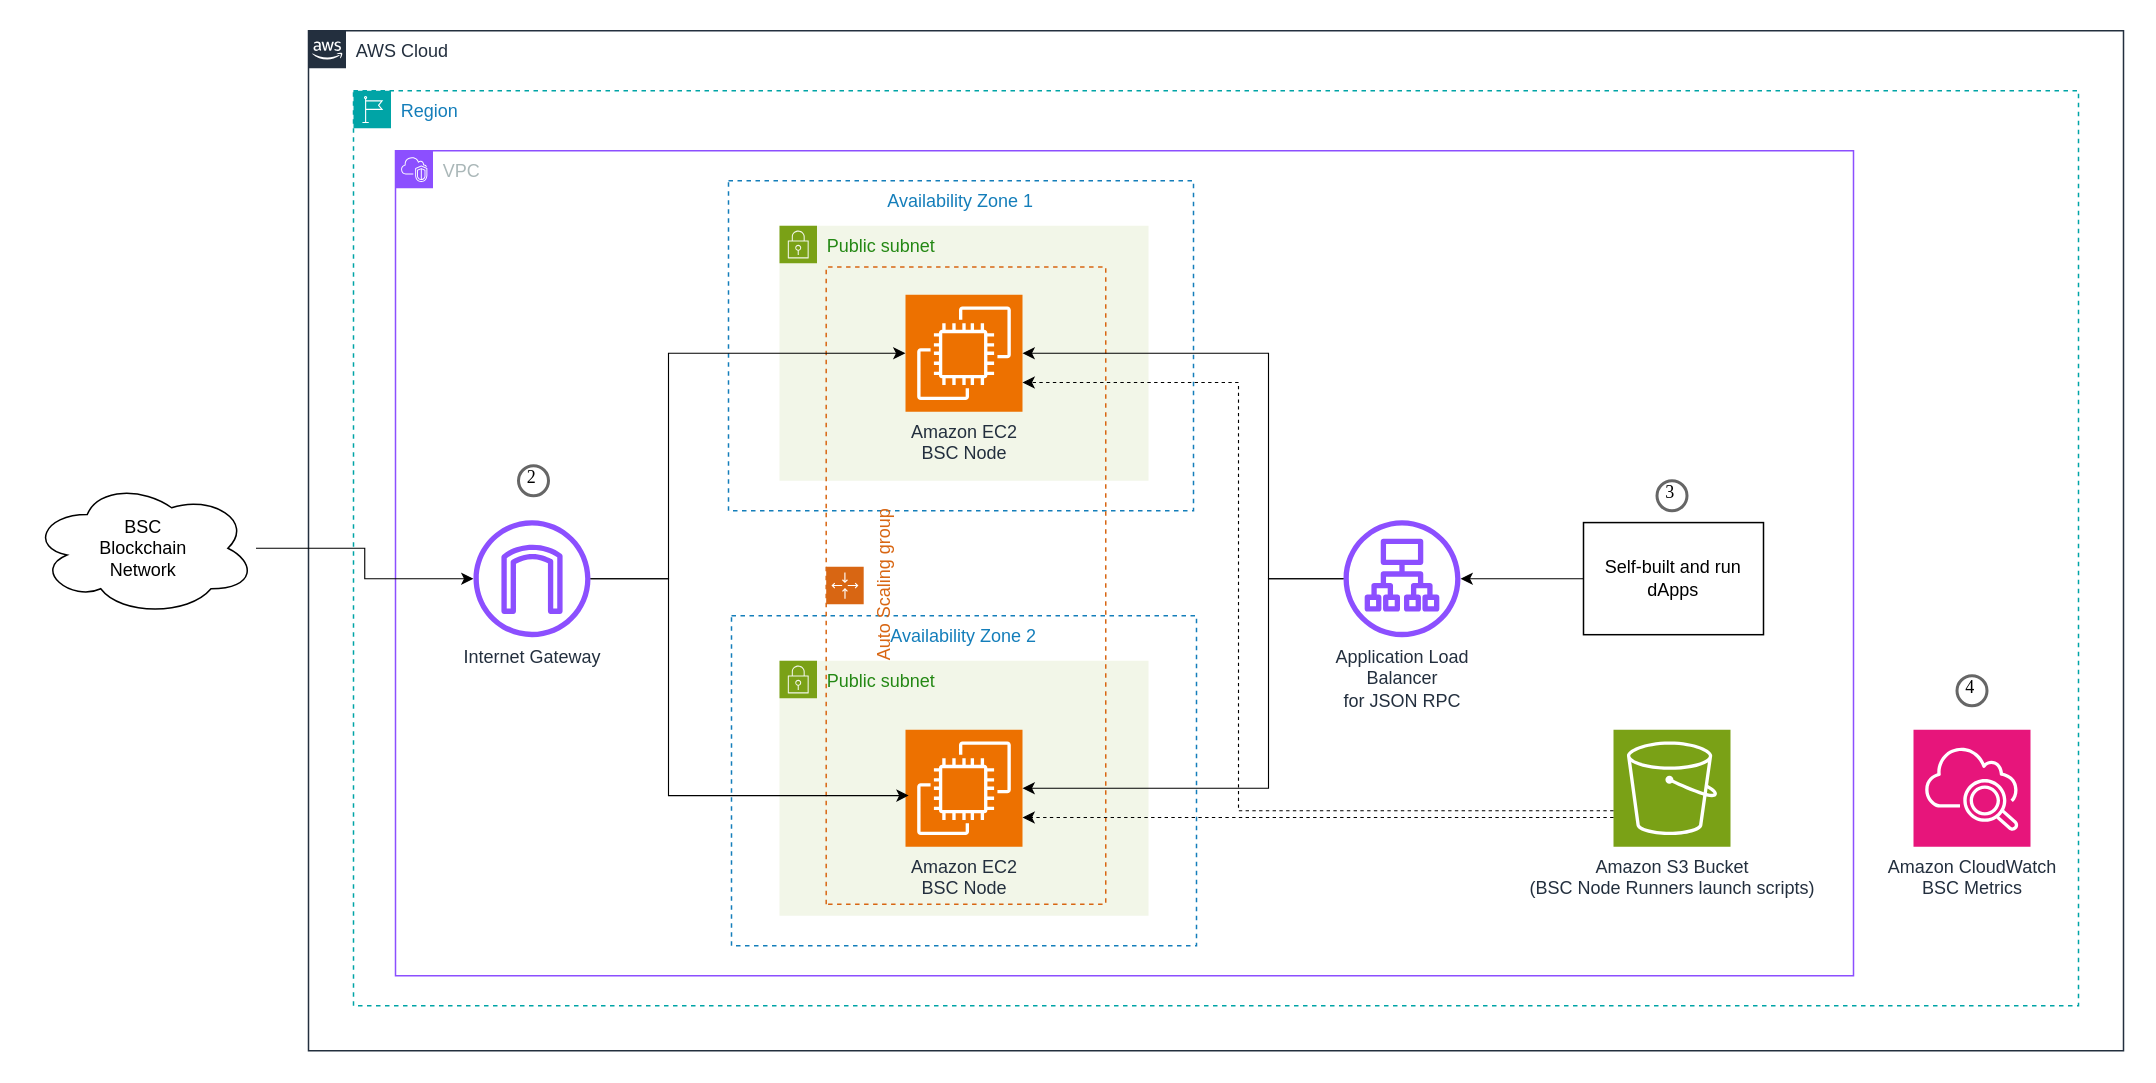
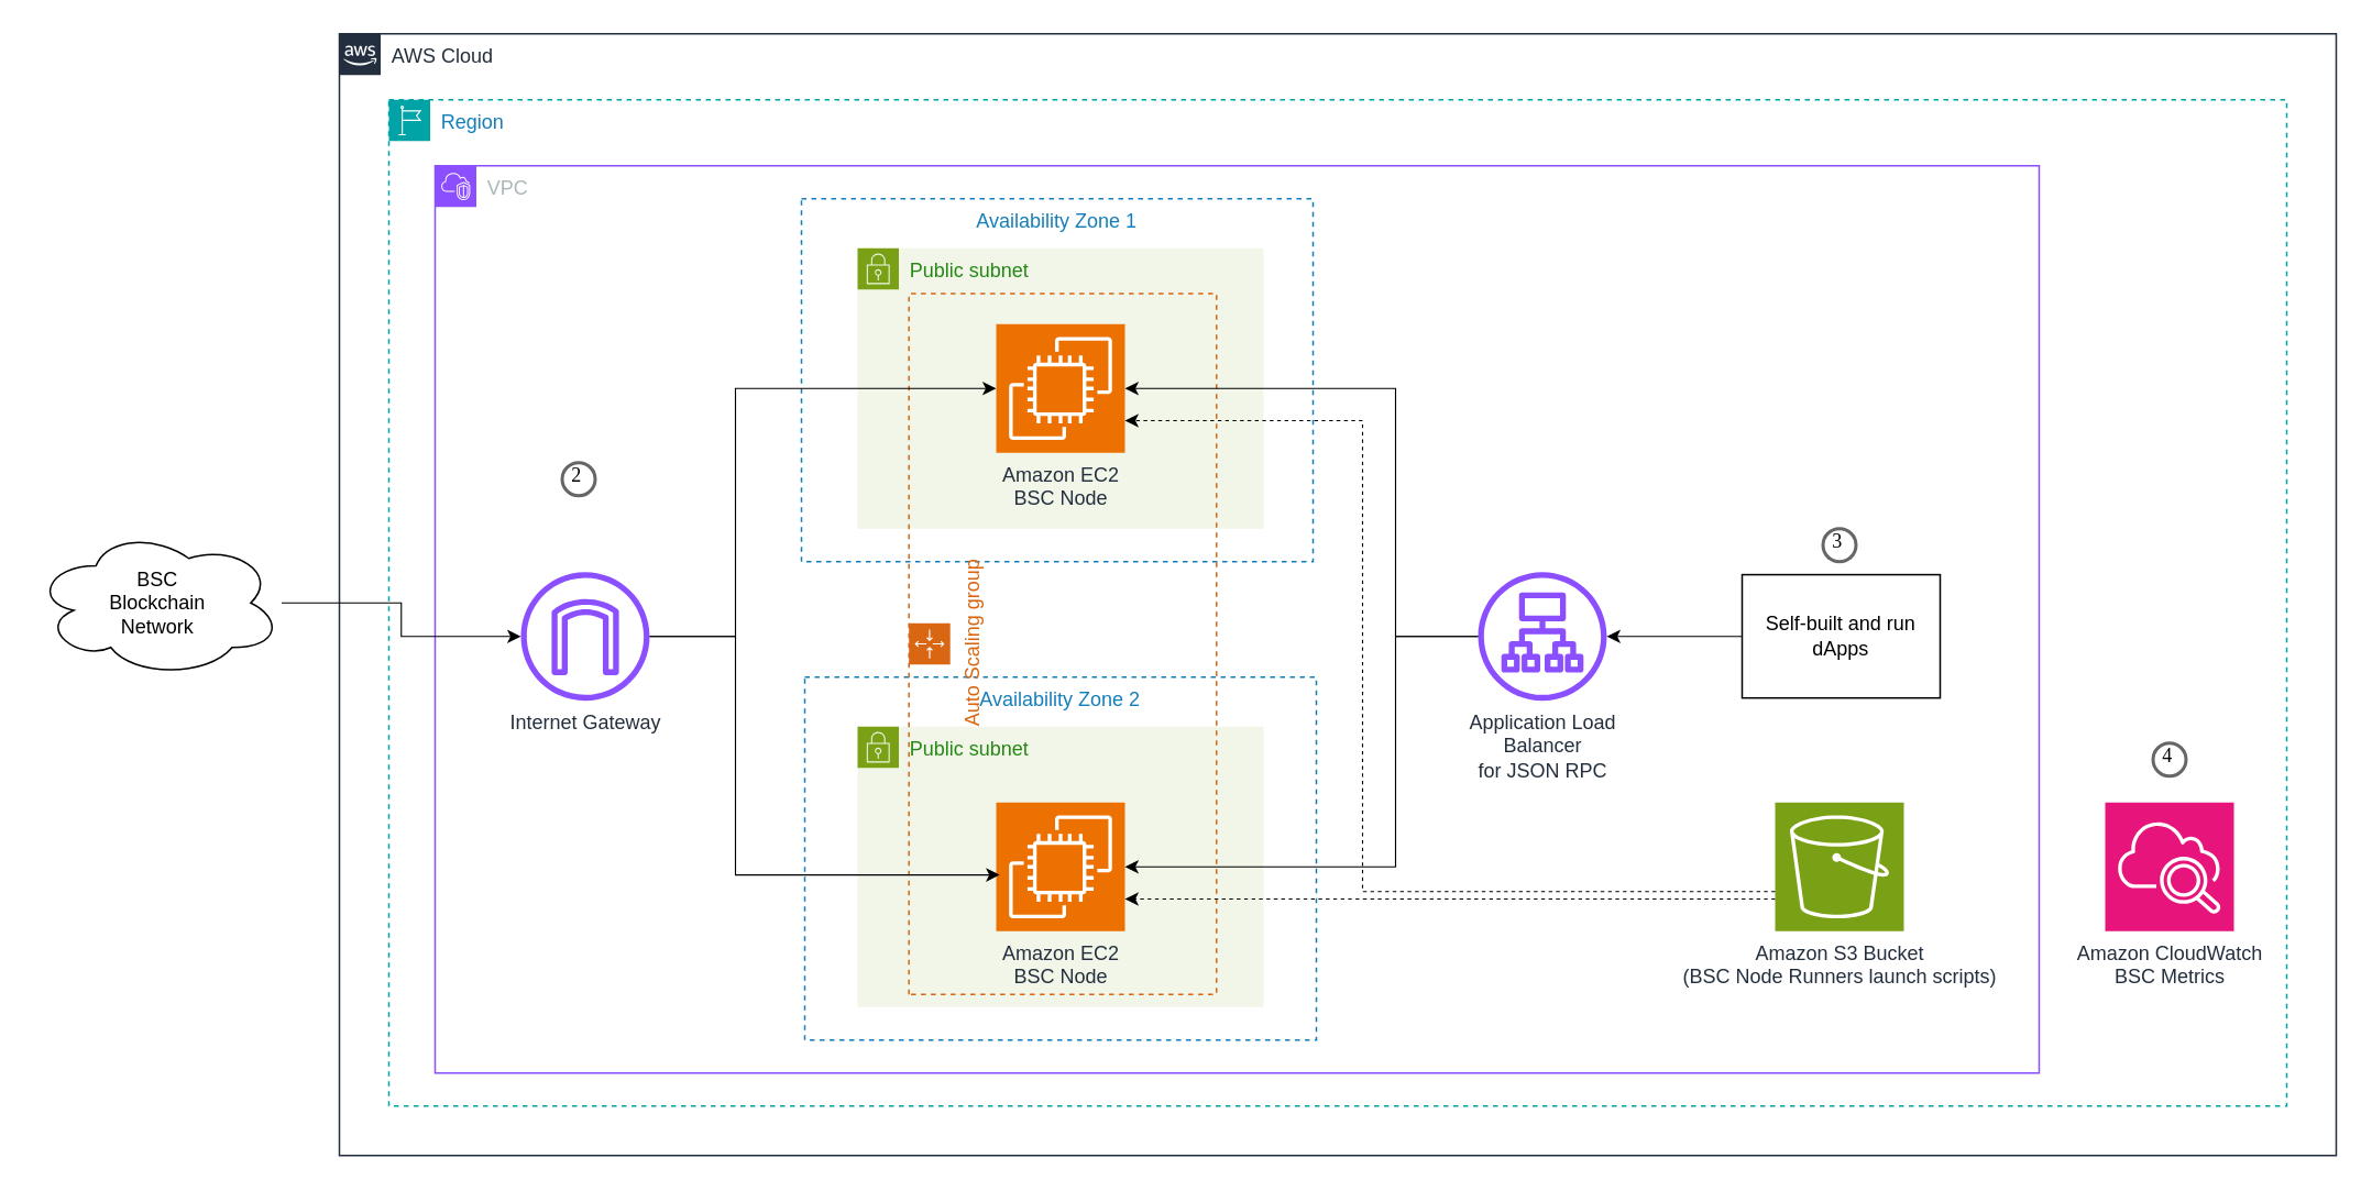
  <mxCell id="0" />
  <mxCell id="1" parent="0" />
  <mxCell id="2" value="AWS Cloud" style="points=[[0,0],[0.25,0],[0.5,0],[0.75,0],[1,0],[1,0.25],[1,0.5],[1,0.75],[1,1],[0.75,1],[0.5,1],[0.25,1],[0,1],[0,0.75],[0,0.5],[0,0.25]];outlineConnect=0;gradientColor=none;html=1;whiteSpace=wrap;fontSize=12;fontStyle=0;container=1;pointerEvents=0;collapsible=0;recursiveResize=0;shape=mxgraph.aws4.group;grIcon=mxgraph.aws4.group_aws_cloud_alt;strokeColor=#232F3E;fillColor=none;verticalAlign=top;align=left;spacingLeft=30;fontColor=#232F3E;dashed=0;" vertex="1" parent="1"><mxGeometry x="205" y="20" width="1210" height="680" as="geometry" /></mxCell>
  <mxCell id="3" value="Region" style="points=[[0,0],[0.25,0],[0.5,0],[0.75,0],[1,0],[1,0.25],[1,0.5],[1,0.75],[1,1],[0.75,1],[0.5,1],[0.25,1],[0,1],[0,0.75],[0,0.5],[0,0.25]];outlineConnect=0;gradientColor=none;html=1;whiteSpace=wrap;fontSize=12;fontStyle=0;container=1;pointerEvents=0;collapsible=0;recursiveResize=0;shape=mxgraph.aws4.group;grIcon=mxgraph.aws4.group_region;strokeColor=#00A4A6;fillColor=none;verticalAlign=top;align=left;spacingLeft=30;fontColor=#147EBA;dashed=1;" vertex="1" parent="1"><mxGeometry x="235" y="60" width="1150" height="610" as="geometry" /></mxCell>
  <mxCell id="4" value="4" style="ellipse;whiteSpace=wrap;html=1;aspect=fixed;strokeWidth=2;fontFamily=Tahoma;spacingBottom=4;spacingRight=2;strokeColor=#666666;" vertex="1" parent="3"><mxGeometry x="1069" y="390" width="20" height="20" as="geometry" /></mxCell>
  <mxCell id="5" value="VPC" style="points=[[0,0],[0.25,0],[0.5,0],[0.75,0],[1,0],[1,0.25],[1,0.5],[1,0.75],[1,1],[0.75,1],[0.5,1],[0.25,1],[0,1],[0,0.75],[0,0.5],[0,0.25]];outlineConnect=0;gradientColor=none;html=1;whiteSpace=wrap;fontSize=12;fontStyle=0;container=1;pointerEvents=0;collapsible=0;recursiveResize=0;shape=mxgraph.aws4.group;grIcon=mxgraph.aws4.group_vpc2;strokeColor=#8C4FFF;fillColor=none;verticalAlign=top;align=left;spacingLeft=30;fontColor=#AAB7B8;dashed=0;" vertex="1" parent="1"><mxGeometry x="263" y="100" width="972" height="550" as="geometry" /></mxCell>
  <mxCell id="6" value="Amazon S3 Bucket&lt;br&gt;(BSC Node Runners launch scripts)" style="sketch=0;points=[[0,0,0],[0.25,0,0],[0.5,0,0],[0.75,0,0],[1,0,0],[0,1,0],[0.25,1,0],[0.5,1,0],[0.75,1,0],[1,1,0],[0,0.25,0],[0,0.5,0],[0,0.75,0],[1,0.25,0],[1,0.5,0],[1,0.75,0]];outlineConnect=0;fontColor=#232F3E;fillColor=#7AA116;strokeColor=#ffffff;dashed=0;verticalLabelPosition=bottom;verticalAlign=top;align=center;html=1;fontSize=12;fontStyle=0;aspect=fixed;shape=mxgraph.aws4.resourceIcon;resIcon=mxgraph.aws4.s3;" vertex="1" parent="5"><mxGeometry x="812" y="386" width="78" height="78" as="geometry" /></mxCell>
- <mxCell id="7" value="2" style="ellipse;whiteSpace=wrap;html=1;aspect=fixed;strokeWidth=2;fontFamily=Tahoma;spacingBottom=4;spacingRight=2;strokeColor=#666666;" vertex="1" parent="5"><mxGeometry x="82" y="210" width="20" height="20" as="geometry" /></mxCell>
+ <mxCell id="7" value="2" style="ellipse;whiteSpace=wrap;html=1;aspect=fixed;strokeWidth=2;fontFamily=Tahoma;spacingBottom=4;spacingRight=2;strokeColor=#666666;" vertex="1" parent="5"><mxGeometry x="77" y="180" width="20" height="20" as="geometry" /></mxCell>
  <mxCell id="8" value="3" style="ellipse;whiteSpace=wrap;html=1;aspect=fixed;strokeWidth=2;fontFamily=Tahoma;spacingBottom=4;spacingRight=2;strokeColor=#666666;" vertex="1" parent="5"><mxGeometry x="841" y="220" width="20" height="20" as="geometry" /></mxCell>
  <mxCell id="9" value="Availability Zone 2" style="fillColor=none;strokeColor=#147EBA;dashed=1;verticalAlign=top;fontStyle=0;fontColor=#147EBA;whiteSpace=wrap;html=1;" vertex="1" parent="1"><mxGeometry x="487" y="410" width="310" height="220" as="geometry" /></mxCell>
  <mxCell id="10" value="Availability Zone 1" style="fillColor=none;strokeColor=#147EBA;dashed=1;verticalAlign=top;fontStyle=0;fontColor=#147EBA;whiteSpace=wrap;html=1;" vertex="1" parent="1"><mxGeometry x="485" y="120" width="310" height="220" as="geometry" /></mxCell>
  <mxCell id="11" style="edgeStyle=orthogonalEdgeStyle;rounded=0;orthogonalLoop=1;jettySize=auto;html=1;strokeWidth=0.75;" edge="1" parent="1" source="12" target="18"><mxGeometry relative="1" as="geometry" /></mxCell>
  <mxCell id="12" value="BSC&lt;br&gt;Blockchain&lt;br&gt;Network" style="ellipse;shape=cloud;whiteSpace=wrap;html=1;" vertex="1" parent="1"><mxGeometry x="20" y="320" width="150" height="90" as="geometry" /></mxCell>
  <mxCell id="13" value="Public subnet" style="points=[[0,0],[0.25,0],[0.5,0],[0.75,0],[1,0],[1,0.25],[1,0.5],[1,0.75],[1,1],[0.75,1],[0.5,1],[0.25,1],[0,1],[0,0.75],[0,0.5],[0,0.25]];outlineConnect=0;gradientColor=none;html=1;whiteSpace=wrap;fontSize=12;fontStyle=0;container=1;pointerEvents=0;collapsible=0;recursiveResize=0;shape=mxgraph.aws4.group;grIcon=mxgraph.aws4.group_security_group;grStroke=0;strokeColor=#7AA116;fillColor=#F2F6E8;verticalAlign=top;align=left;spacingLeft=30;fontColor=#248814;dashed=0;" vertex="1" parent="1"><mxGeometry x="519" y="150" width="246" height="170" as="geometry" /></mxCell>
  <mxCell id="14" value="Amazon EC2&lt;br&gt;BSC Node" style="sketch=0;points=[[0,0,0],[0.25,0,0],[0.5,0,0],[0.75,0,0],[1,0,0],[0,1,0],[0.25,1,0],[0.5,1,0],[0.75,1,0],[1,1,0],[0,0.25,0],[0,0.5,0],[0,0.75,0],[1,0.25,0],[1,0.5,0],[1,0.75,0]];outlineConnect=0;fontColor=#232F3E;fillColor=#ED7100;strokeColor=#ffffff;dashed=0;verticalLabelPosition=bottom;verticalAlign=top;align=center;html=1;fontSize=12;fontStyle=0;aspect=fixed;shape=mxgraph.aws4.resourceIcon;resIcon=mxgraph.aws4.ec2;" vertex="1" parent="13"><mxGeometry x="84" y="46" width="78" height="78" as="geometry" /></mxCell>
  <mxCell id="15" value="Public subnet" style="points=[[0,0],[0.25,0],[0.5,0],[0.75,0],[1,0],[1,0.25],[1,0.5],[1,0.75],[1,1],[0.75,1],[0.5,1],[0.25,1],[0,1],[0,0.75],[0,0.5],[0,0.25]];outlineConnect=0;gradientColor=none;html=1;whiteSpace=wrap;fontSize=12;fontStyle=0;container=1;pointerEvents=0;collapsible=0;recursiveResize=0;shape=mxgraph.aws4.group;grIcon=mxgraph.aws4.group_security_group;grStroke=0;strokeColor=#7AA116;fillColor=#F2F6E8;verticalAlign=top;align=left;spacingLeft=30;fontColor=#248814;dashed=0;" vertex="1" parent="1"><mxGeometry x="519" y="440" width="246" height="170" as="geometry" /></mxCell>
  <mxCell id="16" value="Amazon EC2&lt;br&gt;BSC Node" style="sketch=0;points=[[0,0,0],[0.25,0,0],[0.5,0,0],[0.75,0,0],[1,0,0],[0,1,0],[0.25,1,0],[0.5,1,0],[0.75,1,0],[1,1,0],[0,0.25,0],[0,0.5,0],[0,0.75,0],[1,0.25,0],[1,0.5,0],[1,0.75,0]];outlineConnect=0;fontColor=#232F3E;fillColor=#ED7100;strokeColor=#ffffff;dashed=0;verticalLabelPosition=bottom;verticalAlign=top;align=center;html=1;fontSize=12;fontStyle=0;aspect=fixed;shape=mxgraph.aws4.resourceIcon;resIcon=mxgraph.aws4.ec2;" vertex="1" parent="15"><mxGeometry x="84" y="46" width="78" height="78" as="geometry" /></mxCell>
  <mxCell id="17" value="Auto Scaling group" style="points=[[0,0],[0.25,0],[0.5,0],[0.75,0],[1,0],[1,0.25],[1,0.5],[1,0.75],[1,1],[0.75,1],[0.5,1],[0.25,1],[0,1],[0,0.75],[0,0.5],[0,0.25]];outlineConnect=0;gradientColor=none;html=1;whiteSpace=wrap;fontSize=12;fontStyle=0;container=1;pointerEvents=0;collapsible=0;recursiveResize=0;shape=mxgraph.aws4.groupCenter;grIcon=mxgraph.aws4.group_auto_scaling_group;grStroke=1;strokeColor=#D86613;fillColor=none;verticalAlign=top;align=center;fontColor=#D86613;dashed=1;spacingTop=25;rotation=-90;" vertex="1" parent="1"><mxGeometry x="430.93" y="296.7" width="424.75" height="186.37" as="geometry" /></mxCell>
  <mxCell id="18" value="Internet Gateway" style="sketch=0;outlineConnect=0;fontColor=#232F3E;gradientColor=none;fillColor=#8C4FFF;strokeColor=none;dashed=0;verticalLabelPosition=bottom;verticalAlign=top;align=center;html=1;fontSize=12;fontStyle=0;aspect=fixed;pointerEvents=1;shape=mxgraph.aws4.internet_gateway;" vertex="1" parent="1"><mxGeometry x="315" y="346.26" width="78" height="78" as="geometry" /></mxCell>
  <mxCell id="19" style="edgeStyle=orthogonalEdgeStyle;rounded=0;orthogonalLoop=1;jettySize=auto;html=1;strokeWidth=0.75;" edge="1" parent="1" source="20" target="21"><mxGeometry relative="1" as="geometry" /></mxCell>
  <mxCell id="20" value="Self-built and run&lt;br&gt;dApps" style="rounded=0;whiteSpace=wrap;html=1;fillColor=none;" vertex="1" parent="1"><mxGeometry x="1055" y="347.89" width="120" height="74.74" as="geometry" /></mxCell>
  <mxCell id="21" value="Application Load&lt;br&gt;Balancer&lt;br&gt;for JSON RPC" style="sketch=0;outlineConnect=0;fontColor=#232F3E;gradientColor=none;fillColor=#8C4FFF;strokeColor=none;dashed=0;verticalLabelPosition=bottom;verticalAlign=top;align=center;html=1;fontSize=12;fontStyle=0;aspect=fixed;pointerEvents=1;shape=mxgraph.aws4.application_load_balancer;" vertex="1" parent="1"><mxGeometry x="895" y="346.26" width="78" height="78" as="geometry" /></mxCell>
  <mxCell id="22" value="Amazon CloudWatch&lt;br&gt;BSC Metrics" style="sketch=0;points=[[0,0,0],[0.25,0,0],[0.5,0,0],[0.75,0,0],[1,0,0],[0,1,0],[0.25,1,0],[0.5,1,0],[0.75,1,0],[1,1,0],[0,0.25,0],[0,0.5,0],[0,0.75,0],[1,0.25,0],[1,0.5,0],[1,0.75,0]];points=[[0,0,0],[0.25,0,0],[0.5,0,0],[0.75,0,0],[1,0,0],[0,1,0],[0.25,1,0],[0.5,1,0],[0.75,1,0],[1,1,0],[0,0.25,0],[0,0.5,0],[0,0.75,0],[1,0.25,0],[1,0.5,0],[1,0.75,0]];outlineConnect=0;fontColor=#232F3E;fillColor=#E7157B;strokeColor=#ffffff;dashed=0;verticalLabelPosition=bottom;verticalAlign=top;align=center;html=1;fontSize=12;fontStyle=0;aspect=fixed;shape=mxgraph.aws4.resourceIcon;resIcon=mxgraph.aws4.cloudwatch_2;" vertex="1" parent="1"><mxGeometry x="1275" y="486" width="78" height="78" as="geometry" /></mxCell>
  <mxCell id="23" style="edgeStyle=orthogonalEdgeStyle;rounded=0;orthogonalLoop=1;jettySize=auto;html=1;entryX=0.381;entryY=0.545;entryDx=0;entryDy=0;entryPerimeter=0;strokeWidth=0.75;" edge="1" parent="1" source="18" target="9"><mxGeometry relative="1" as="geometry"><Array as="points"><mxPoint x="445" y="385" /><mxPoint x="445" y="530" /></Array></mxGeometry></mxCell>
  <mxCell id="24" style="edgeStyle=orthogonalEdgeStyle;rounded=0;orthogonalLoop=1;jettySize=auto;html=1;entryX=0;entryY=0.5;entryDx=0;entryDy=0;entryPerimeter=0;strokeWidth=0.75;" edge="1" parent="1" source="18" target="14"><mxGeometry relative="1" as="geometry"><Array as="points"><mxPoint x="445" y="385" /><mxPoint x="445" y="235" /></Array></mxGeometry></mxCell>
  <mxCell id="25" style="edgeStyle=orthogonalEdgeStyle;rounded=0;orthogonalLoop=1;jettySize=auto;html=1;entryX=1;entryY=0.5;entryDx=0;entryDy=0;entryPerimeter=0;strokeWidth=0.75;" edge="1" parent="1" source="21" target="14"><mxGeometry relative="1" as="geometry"><Array as="points"><mxPoint x="845" y="385" /><mxPoint x="845" y="235" /></Array></mxGeometry></mxCell>
  <mxCell id="26" style="edgeStyle=orthogonalEdgeStyle;rounded=0;orthogonalLoop=1;jettySize=auto;html=1;entryX=1;entryY=0.5;entryDx=0;entryDy=0;entryPerimeter=0;strokeWidth=0.75;" edge="1" parent="1" source="21" target="16"><mxGeometry relative="1" as="geometry"><Array as="points"><mxPoint x="845" y="385" /><mxPoint x="845" y="525" /></Array></mxGeometry></mxCell>
  <mxCell id="27" style="edgeStyle=orthogonalEdgeStyle;rounded=0;orthogonalLoop=1;jettySize=auto;html=1;entryX=1;entryY=0.75;entryDx=0;entryDy=0;entryPerimeter=0;dashed=1;strokeWidth=0.75;" edge="1" parent="1" source="6" target="14"><mxGeometry relative="1" as="geometry"><Array as="points"><mxPoint x="825" y="540" /><mxPoint x="825" y="255" /></Array></mxGeometry></mxCell>
  <mxCell id="28" style="edgeStyle=orthogonalEdgeStyle;rounded=0;orthogonalLoop=1;jettySize=auto;html=1;entryX=1;entryY=0.75;entryDx=0;entryDy=0;entryPerimeter=0;dashed=1;strokeWidth=0.75;" edge="1" parent="1" source="6" target="16"><mxGeometry relative="1" as="geometry"><Array as="points"><mxPoint x="878" y="545" /></Array></mxGeometry></mxCell>
